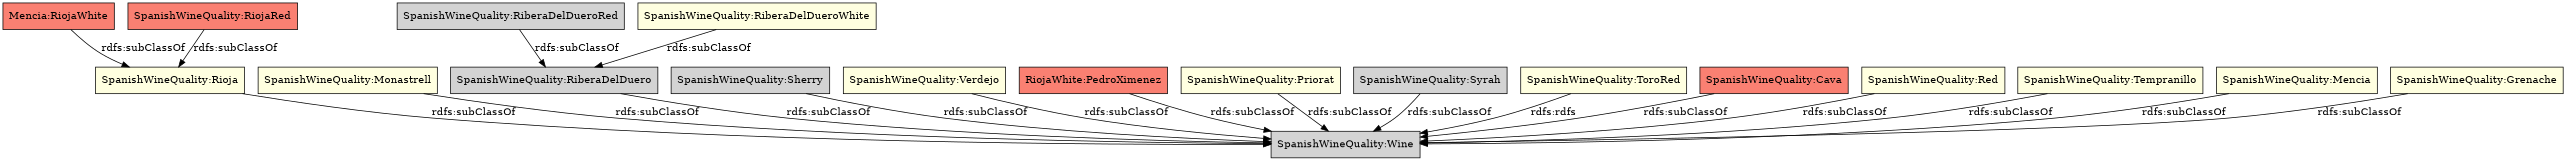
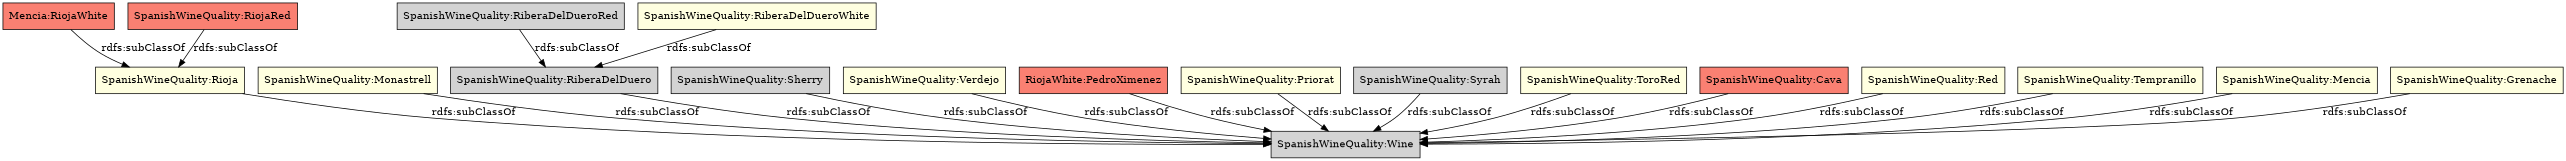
  digraph {
    rankdir=TB
    node [color=black fillcolor=lightyellow shape=rectangle style=filled]
    n1 [fillcolor=salmon label="Mencia:RiojaWhite"]
    "SpanishWineQuality:Rioja"
    "SpanishWineQuality:Wine" [fillcolor=lightgrey]
    "SpanishWineQuality:Monastrell"
    "SpanishWineQuality:RiberaDelDueroRed" [fillcolor=lightgrey]
    "SpanishWineQuality:RiberaDelDuero" [fillcolor=lightgrey]
    "SpanishWineQuality:Sherry" [fillcolor=lightgrey]
    "SpanishWineQuality:Verdejo"
    "SpanishWineQuality:RiberaDelDueroWhite"
    n10 [fillcolor=salmon label="RiojaWhite:PedroXimenez"]
    "SpanishWineQuality:Priorat"
    "SpanishWineQuality:Syrah" [fillcolor=lightgrey]
    "SpanishWineQuality:ToroRed"
    "SpanishWineQuality:Cava" [fillcolor=salmon]
    "SpanishWineQuality:Red"
    "SpanishWineQuality:Tempranillo"
    "SpanishWineQuality:Mencia"
    "SpanishWineQuality:Grenache"
    "SpanishWineQuality:RiojaRed" [fillcolor=salmon]
    n1 -> "SpanishWineQuality:Rioja" [label="rdfs:subClassOf"]
    "SpanishWineQuality:Rioja" -> "SpanishWineQuality:Wine" [label="rdfs:subClassOf"]
    "SpanishWineQuality:Monastrell" -> "SpanishWineQuality:Wine" [label="rdfs:subClassOf"]
    "SpanishWineQuality:RiberaDelDueroRed" -> "SpanishWineQuality:RiberaDelDuero" [label="rdfs:subClassOf"]
    "SpanishWineQuality:RiberaDelDuero" -> "SpanishWineQuality:Wine" [label="rdfs:subClassOf"]
    "SpanishWineQuality:Sherry" -> "SpanishWineQuality:Wine" [label="rdfs:subClassOf"]
    "SpanishWineQuality:Verdejo" -> "SpanishWineQuality:Wine" [label="rdfs:subClassOf"]
    "SpanishWineQuality:RiberaDelDueroWhite" -> "SpanishWineQuality:RiberaDelDuero" [label="rdfs:subClassOf"]
    n10 -> "SpanishWineQuality:Wine" [label="rdfs:subClassOf"]
    "SpanishWineQuality:Priorat" -> "SpanishWineQuality:Wine" [label="rdfs:subClassOf"]
    "SpanishWineQuality:Syrah" -> "SpanishWineQuality:Wine" [label="rdfs:subClassOf"]
-   "SpanishWineQuality:ToroRed" -> "SpanishWineQuality:Wine" [label="rdfs:rdfs"]
+   "SpanishWineQuality:ToroRed" -> "SpanishWineQuality:Wine" [label="rdfs:subClassOf"]
    "SpanishWineQuality:Cava" -> "SpanishWineQuality:Wine" [label="rdfs:subClassOf"]
    "SpanishWineQuality:Red" -> "SpanishWineQuality:Wine" [label="rdfs:subClassOf"]
    "SpanishWineQuality:Tempranillo" -> "SpanishWineQuality:Wine" [label="rdfs:subClassOf"]
    "SpanishWineQuality:Mencia" -> "SpanishWineQuality:Wine" [label="rdfs:subClassOf"]
    "SpanishWineQuality:Grenache" -> "SpanishWineQuality:Wine" [label="rdfs:subClassOf"]
    "SpanishWineQuality:RiojaRed" -> "SpanishWineQuality:Rioja" [label="rdfs:subClassOf"]
  }
